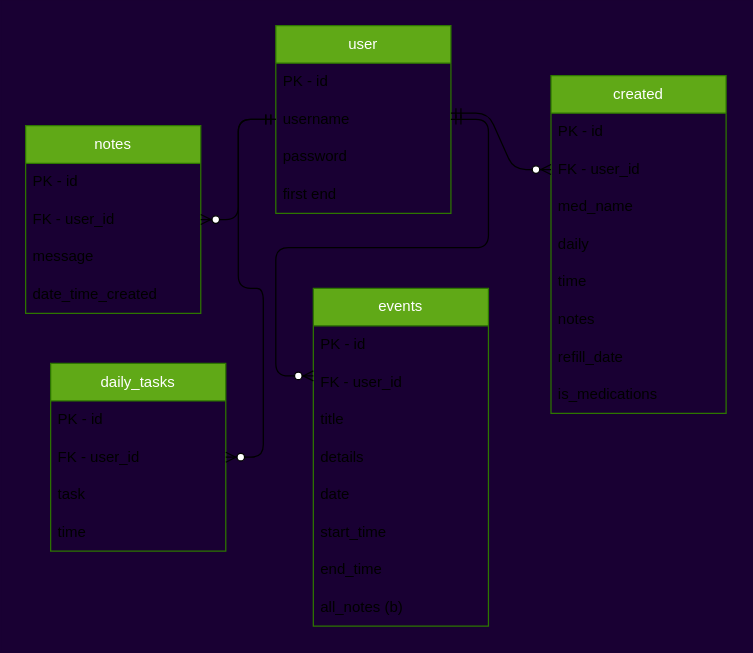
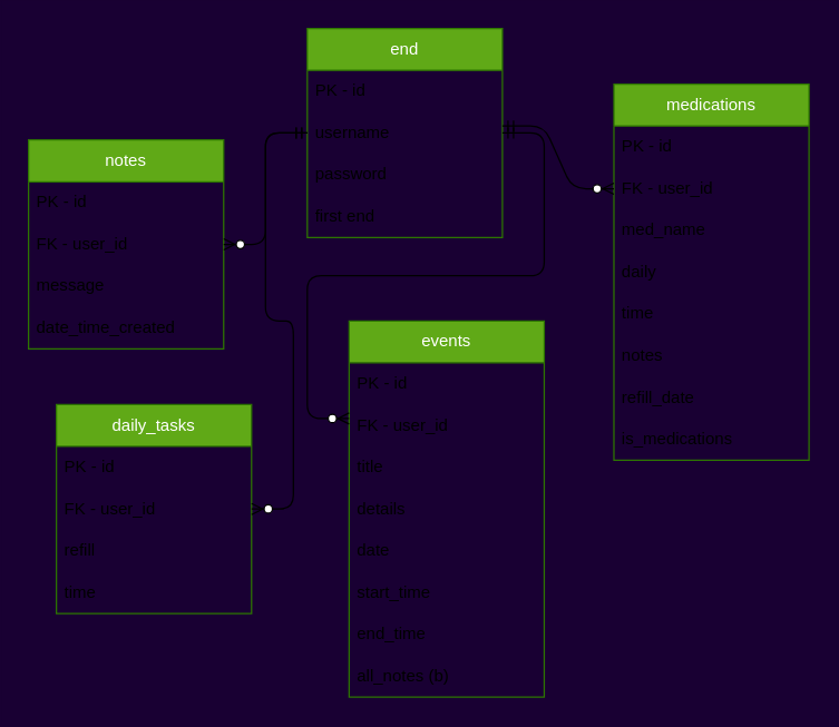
  <mxCell id="0" />
  <mxCell id="1" parent="0" />
  <mxCell id="2" value="notes" style="swimlane;fontStyle=0;childLayout=stackLayout;horizontal=1;startSize=30;horizontalStack=0;resizeParent=1;resizeParentMax=0;resizeLast=0;collapsible=1;marginBottom=0;whiteSpace=wrap;html=1;fillColor=#60a917;fontColor=#ffffff;strokeColor=#2D7600;" parent="1" vertex="1"><mxGeometry x="20" y="100" width="140" height="150" as="geometry" /></mxCell>
  <mxCell id="3" value="PK - id" style="text;strokeColor=none;fillColor=none;align=left;verticalAlign=middle;spacingLeft=4;spacingRight=4;overflow=hidden;points=[[0,0.5],[1,0.5]];portConstraint=eastwest;rotatable=0;whiteSpace=wrap;html=1;" parent="2" vertex="1"><mxGeometry y="30" width="140" height="30" as="geometry" /></mxCell>
  <mxCell id="4" value="FK - user_id" style="text;strokeColor=none;fillColor=none;align=left;verticalAlign=middle;spacingLeft=4;spacingRight=4;overflow=hidden;points=[[0,0.5],[1,0.5]];portConstraint=eastwest;rotatable=0;whiteSpace=wrap;html=1;" parent="2" vertex="1"><mxGeometry y="60" width="140" height="30" as="geometry" /></mxCell>
  <mxCell id="5" value="message&amp;nbsp;" style="text;strokeColor=none;fillColor=none;align=left;verticalAlign=middle;spacingLeft=4;spacingRight=4;overflow=hidden;points=[[0,0.5],[1,0.5]];portConstraint=eastwest;rotatable=0;whiteSpace=wrap;html=1;" parent="2" vertex="1"><mxGeometry y="90" width="140" height="30" as="geometry" /></mxCell>
  <mxCell id="6" value="date_time_created" style="text;strokeColor=none;fillColor=none;align=left;verticalAlign=middle;spacingLeft=4;spacingRight=4;overflow=hidden;points=[[0,0.5],[1,0.5]];portConstraint=eastwest;rotatable=0;whiteSpace=wrap;html=1;" parent="2" vertex="1"><mxGeometry y="120" width="140" height="30" as="geometry" /></mxCell>
  <mxCell id="7" value="events" style="swimlane;fontStyle=0;childLayout=stackLayout;horizontal=1;startSize=30;horizontalStack=0;resizeParent=1;resizeParentMax=0;resizeLast=0;collapsible=1;marginBottom=0;whiteSpace=wrap;html=1;fillColor=#60a917;fontColor=#ffffff;strokeColor=#2D7600;" parent="1" vertex="1"><mxGeometry x="250" y="230" width="140" height="270" as="geometry" /></mxCell>
  <mxCell id="8" value="PK - id" style="text;strokeColor=none;fillColor=none;align=left;verticalAlign=middle;spacingLeft=4;spacingRight=4;overflow=hidden;points=[[0,0.5],[1,0.5]];portConstraint=eastwest;rotatable=0;whiteSpace=wrap;html=1;" parent="7" vertex="1"><mxGeometry y="30" width="140" height="30" as="geometry" /></mxCell>
  <mxCell id="9" value="FK - user_id" style="text;strokeColor=none;fillColor=none;align=left;verticalAlign=middle;spacingLeft=4;spacingRight=4;overflow=hidden;points=[[0,0.5],[1,0.5]];portConstraint=eastwest;rotatable=0;whiteSpace=wrap;html=1;" parent="7" vertex="1"><mxGeometry y="60" width="140" height="30" as="geometry" /></mxCell>
  <mxCell id="10" value="title" style="text;strokeColor=none;fillColor=none;align=left;verticalAlign=middle;spacingLeft=4;spacingRight=4;overflow=hidden;points=[[0,0.5],[1,0.5]];portConstraint=eastwest;rotatable=0;whiteSpace=wrap;html=1;" parent="7" vertex="1"><mxGeometry y="90" width="140" height="30" as="geometry" /></mxCell>
  <mxCell id="11" value="details" style="text;strokeColor=none;fillColor=none;align=left;verticalAlign=middle;spacingLeft=4;spacingRight=4;overflow=hidden;points=[[0,0.5],[1,0.5]];portConstraint=eastwest;rotatable=0;whiteSpace=wrap;html=1;" parent="7" vertex="1"><mxGeometry y="120" width="140" height="30" as="geometry" /></mxCell>
  <mxCell id="12" value="date" style="text;strokeColor=none;fillColor=none;align=left;verticalAlign=middle;spacingLeft=4;spacingRight=4;overflow=hidden;points=[[0,0.5],[1,0.5]];portConstraint=eastwest;rotatable=0;whiteSpace=wrap;html=1;" parent="7" vertex="1"><mxGeometry y="150" width="140" height="30" as="geometry" /></mxCell>
  <mxCell id="13" value="start_time" style="text;strokeColor=none;fillColor=none;align=left;verticalAlign=middle;spacingLeft=4;spacingRight=4;overflow=hidden;points=[[0,0.5],[1,0.5]];portConstraint=eastwest;rotatable=0;whiteSpace=wrap;html=1;" parent="7" vertex="1"><mxGeometry y="180" width="140" height="30" as="geometry" /></mxCell>
  <mxCell id="14" value="end_time" style="text;strokeColor=none;fillColor=none;align=left;verticalAlign=middle;spacingLeft=4;spacingRight=4;overflow=hidden;points=[[0,0.5],[1,0.5]];portConstraint=eastwest;rotatable=0;whiteSpace=wrap;html=1;" parent="7" vertex="1"><mxGeometry y="210" width="140" height="30" as="geometry" /></mxCell>
  <mxCell id="15" value="all_notes (b)" style="text;strokeColor=none;fillColor=none;align=left;verticalAlign=middle;spacingLeft=4;spacingRight=4;overflow=hidden;points=[[0,0.5],[1,0.5]];portConstraint=eastwest;rotatable=0;whiteSpace=wrap;html=1;" parent="7" vertex="1"><mxGeometry y="240" width="140" height="30" as="geometry" /></mxCell>
- <mxCell id="16" value="user" style="swimlane;fontStyle=0;childLayout=stackLayout;horizontal=1;startSize=30;horizontalStack=0;resizeParent=1;resizeParentMax=0;resizeLast=0;collapsible=1;marginBottom=0;whiteSpace=wrap;html=1;fillColor=#60a917;fontColor=#ffffff;strokeColor=#2D7600;" parent="1" vertex="1"><mxGeometry x="220" width="140" height="150" as="geometry" y="20"><mxRectangle x="70" y="230" width="60" height="30" as="alternateBounds" /></mxGeometry></mxCell>
+ <mxCell id="16" value="end" style="swimlane;fontStyle=0;childLayout=stackLayout;horizontal=1;startSize=30;horizontalStack=0;resizeParent=1;resizeParentMax=0;resizeLast=0;collapsible=1;marginBottom=0;whiteSpace=wrap;html=1;fillColor=#60a917;fontColor=#ffffff;strokeColor=#2D7600;" parent="1" vertex="1"><mxGeometry x="220" width="140" height="150" as="geometry" y="20"><mxRectangle x="70" y="230" width="60" height="30" as="alternateBounds" /></mxGeometry></mxCell>
  <mxCell id="17" value="PK - id" style="text;fillColor=none;align=left;verticalAlign=middle;spacingLeft=4;spacingRight=4;overflow=hidden;points=[[0,0.5],[1,0.5]];portConstraint=eastwest;rotatable=0;whiteSpace=wrap;html=1;" parent="16" vertex="1"><mxGeometry y="30" width="140" height="30" as="geometry" /></mxCell>
  <mxCell id="18" value="username" style="text;strokeColor=none;fillColor=none;align=left;verticalAlign=middle;spacingLeft=4;spacingRight=4;overflow=hidden;points=[[0,0.5],[1,0.5]];portConstraint=eastwest;rotatable=0;whiteSpace=wrap;html=1;" parent="16" vertex="1"><mxGeometry y="60" width="140" height="30" as="geometry" /></mxCell>
  <mxCell id="19" value="password" style="text;strokeColor=none;fillColor=none;align=left;verticalAlign=middle;spacingLeft=4;spacingRight=4;overflow=hidden;points=[[0,0.5],[1,0.5]];portConstraint=eastwest;rotatable=0;whiteSpace=wrap;html=1;" parent="16" vertex="1"><mxGeometry y="90" width="140" height="30" as="geometry" /></mxCell>
  <mxCell id="20" value="first end" style="text;strokeColor=none;fillColor=none;align=left;verticalAlign=middle;spacingLeft=4;spacingRight=4;overflow=hidden;points=[[0,0.5],[1,0.5]];portConstraint=eastwest;rotatable=0;whiteSpace=wrap;html=1;" parent="16" vertex="1"><mxGeometry y="120" width="140" height="30" as="geometry" /></mxCell>
  <mxCell id="21" value="daily_tasks" style="swimlane;fontStyle=0;childLayout=stackLayout;horizontal=1;startSize=30;horizontalStack=0;resizeParent=1;resizeParentMax=0;resizeLast=0;collapsible=1;marginBottom=0;whiteSpace=wrap;html=1;fillColor=#60a917;fontColor=#ffffff;strokeColor=#2D7600;" parent="1" vertex="1"><mxGeometry x="40" y="290" width="140" height="150" as="geometry" /></mxCell>
  <mxCell id="22" value="PK - id" style="text;strokeColor=none;fillColor=none;align=left;verticalAlign=middle;spacingLeft=4;spacingRight=4;overflow=hidden;points=[[0,0.5],[1,0.5]];portConstraint=eastwest;rotatable=0;whiteSpace=wrap;html=1;" parent="21" vertex="1"><mxGeometry y="30" width="140" height="30" as="geometry" /></mxCell>
  <mxCell id="23" value="FK - user_id" style="text;strokeColor=none;fillColor=none;align=left;verticalAlign=middle;spacingLeft=4;spacingRight=4;overflow=hidden;points=[[0,0.5],[1,0.5]];portConstraint=eastwest;rotatable=0;whiteSpace=wrap;html=1;" parent="21" vertex="1"><mxGeometry y="60" width="140" height="30" as="geometry" /></mxCell>
- <mxCell id="24" value="task" style="text;strokeColor=none;fillColor=none;align=left;verticalAlign=middle;spacingLeft=4;spacingRight=4;overflow=hidden;points=[[0,0.5],[1,0.5]];portConstraint=eastwest;rotatable=0;whiteSpace=wrap;html=1;" parent="21" vertex="1"><mxGeometry y="90" width="140" height="30" as="geometry" /></mxCell>
+ <mxCell id="24" value="refill" style="text;strokeColor=none;fillColor=none;align=left;verticalAlign=middle;spacingLeft=4;spacingRight=4;overflow=hidden;points=[[0,0.5],[1,0.5]];portConstraint=eastwest;rotatable=0;whiteSpace=wrap;html=1;" parent="21" vertex="1"><mxGeometry y="90" width="140" height="30" as="geometry" /></mxCell>
  <mxCell id="25" value="time" style="text;strokeColor=none;fillColor=none;align=left;verticalAlign=middle;spacingLeft=4;spacingRight=4;overflow=hidden;points=[[0,0.5],[1,0.5]];portConstraint=eastwest;rotatable=0;whiteSpace=wrap;html=1;" parent="21" vertex="1"><mxGeometry y="120" width="140" height="30" as="geometry" /></mxCell>
- <mxCell id="26" value="created" style="swimlane;fontStyle=0;childLayout=stackLayout;horizontal=1;startSize=30;horizontalStack=0;resizeParent=1;resizeParentMax=0;resizeLast=0;collapsible=1;marginBottom=0;whiteSpace=wrap;html=1;fillColor=#60a917;fontColor=#ffffff;strokeColor=#2D7600;" parent="1" vertex="1"><mxGeometry x="440" y="60" width="140" height="270" as="geometry" /></mxCell>
+ <mxCell id="26" value="medications" style="swimlane;fontStyle=0;childLayout=stackLayout;horizontal=1;startSize=30;horizontalStack=0;resizeParent=1;resizeParentMax=0;resizeLast=0;collapsible=1;marginBottom=0;whiteSpace=wrap;html=1;fillColor=#60a917;fontColor=#ffffff;strokeColor=#2D7600;" parent="1" vertex="1"><mxGeometry x="440" y="60" width="140" height="270" as="geometry" /></mxCell>
  <mxCell id="27" value="PK - id" style="text;strokeColor=none;fillColor=none;align=left;verticalAlign=middle;spacingLeft=4;spacingRight=4;overflow=hidden;points=[[0,0.5],[1,0.5]];portConstraint=eastwest;rotatable=0;whiteSpace=wrap;html=1;" parent="26" vertex="1"><mxGeometry y="30" width="140" height="30" as="geometry" /></mxCell>
  <mxCell id="28" value="FK - user_id" style="text;strokeColor=none;fillColor=none;align=left;verticalAlign=middle;spacingLeft=4;spacingRight=4;overflow=hidden;points=[[0,0.5],[1,0.5]];portConstraint=eastwest;rotatable=0;whiteSpace=wrap;html=1;" parent="26" vertex="1"><mxGeometry y="60" width="140" height="30" as="geometry" /></mxCell>
  <mxCell id="29" value="med_name" style="text;strokeColor=none;fillColor=none;align=left;verticalAlign=middle;spacingLeft=4;spacingRight=4;overflow=hidden;points=[[0,0.5],[1,0.5]];portConstraint=eastwest;rotatable=0;whiteSpace=wrap;html=1;" parent="26" vertex="1"><mxGeometry y="90" width="140" height="30" as="geometry" /></mxCell>
  <mxCell id="30" value="daily" style="text;strokeColor=none;fillColor=none;align=left;verticalAlign=middle;spacingLeft=4;spacingRight=4;overflow=hidden;points=[[0,0.5],[1,0.5]];portConstraint=eastwest;rotatable=0;whiteSpace=wrap;html=1;" parent="26" vertex="1"><mxGeometry y="120" width="140" height="30" as="geometry" /></mxCell>
  <mxCell id="31" value="time" style="text;strokeColor=none;fillColor=none;align=left;verticalAlign=middle;spacingLeft=4;spacingRight=4;overflow=hidden;points=[[0,0.5],[1,0.5]];portConstraint=eastwest;rotatable=0;whiteSpace=wrap;html=1;" parent="26" vertex="1"><mxGeometry y="150" width="140" height="30" as="geometry" /></mxCell>
  <mxCell id="32" value="notes" style="text;strokeColor=none;fillColor=none;align=left;verticalAlign=middle;spacingLeft=4;spacingRight=4;overflow=hidden;points=[[0,0.5],[1,0.5]];portConstraint=eastwest;rotatable=0;whiteSpace=wrap;html=1;" parent="26" vertex="1"><mxGeometry y="180" width="140" height="30" as="geometry" /></mxCell>
  <mxCell id="33" value="refill_date" style="text;strokeColor=none;fillColor=none;align=left;verticalAlign=middle;spacingLeft=4;spacingRight=4;overflow=hidden;points=[[0,0.5],[1,0.5]];portConstraint=eastwest;rotatable=0;whiteSpace=wrap;html=1;" parent="26" vertex="1"><mxGeometry y="210" width="140" height="30" as="geometry" /></mxCell>
  <mxCell id="34" value="is_medications" style="text;strokeColor=none;fillColor=none;align=left;verticalAlign=middle;spacingLeft=4;spacingRight=4;overflow=hidden;points=[[0,0.5],[1,0.5]];portConstraint=eastwest;rotatable=0;whiteSpace=wrap;html=1;" parent="26" vertex="1"><mxGeometry y="240" width="140" height="30" as="geometry" /></mxCell>
  <mxCell id="35" value="" style="edgeStyle=entityRelationEdgeStyle;fontSize=12;html=1;endArrow=ERzeroToMany;startArrow=ERmandOne;entryX=1;entryY=0.5;entryDx=0;entryDy=0;" parent="1" source="18" target="4" edge="1"><mxGeometry width="100" height="100" relative="1" as="geometry"><mxPoint x="190" y="30" as="sourcePoint" /><mxPoint x="260" y="160" as="targetPoint" /></mxGeometry></mxCell>
  <mxCell id="36" value="" style="edgeStyle=entityRelationEdgeStyle;fontSize=12;html=1;endArrow=ERzeroToMany;startArrow=ERmandOne;exitX=0;exitY=0.5;exitDx=0;exitDy=0;" parent="1" source="18" target="23" edge="1"><mxGeometry width="100" height="100" relative="1" as="geometry"><mxPoint x="240" y="140" as="sourcePoint" /><mxPoint x="220" y="270" as="targetPoint" /></mxGeometry></mxCell>
  <mxCell id="37" value="" style="edgeStyle=entityRelationEdgeStyle;fontSize=12;html=1;endArrow=ERzeroToMany;startArrow=ERmandOne;exitX=1;exitY=0.5;exitDx=0;exitDy=0;" parent="1" source="18" edge="1"><mxGeometry width="100" height="100" relative="1" as="geometry"><mxPoint x="350" y="100" as="sourcePoint" /><mxPoint x="250" y="300" as="targetPoint" /></mxGeometry></mxCell>
  <mxCell id="38" value="" style="edgeStyle=entityRelationEdgeStyle;fontSize=12;html=1;endArrow=ERzeroToMany;startArrow=ERmandOne;entryX=0;entryY=0.5;entryDx=0;entryDy=0;" parent="1" target="28" edge="1"><mxGeometry width="100" height="100" relative="1" as="geometry"><mxPoint x="360" y="90" as="sourcePoint" /><mxPoint x="340" y="140" as="targetPoint" /></mxGeometry></mxCell>
